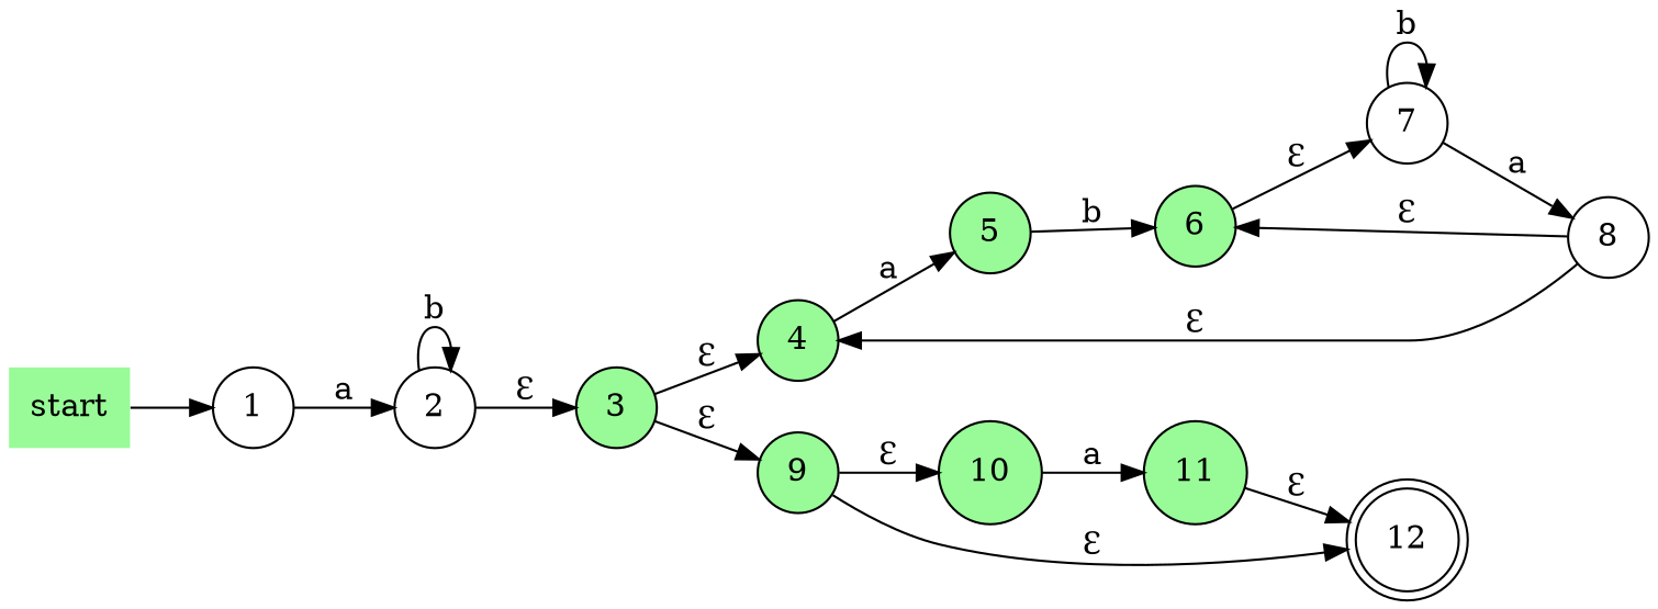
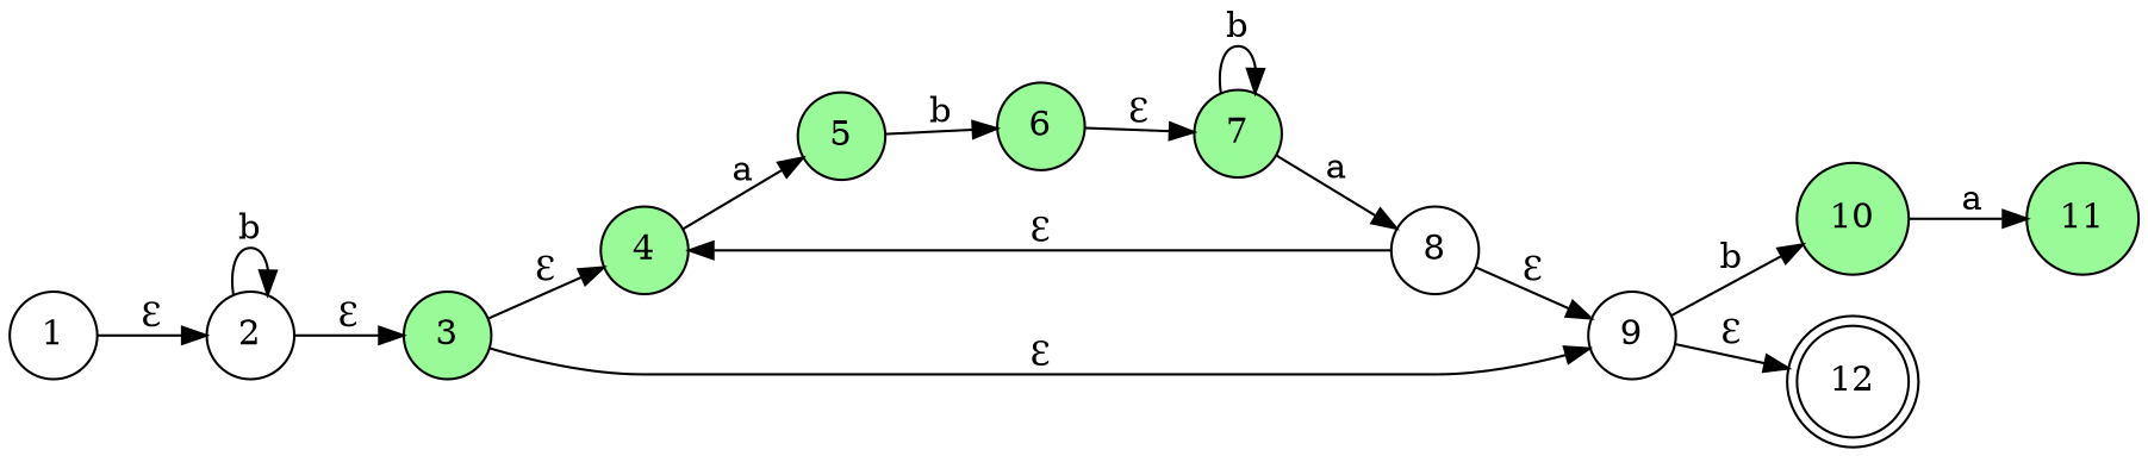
  digraph {
    rankdir=LR
    node [fillcolor=palegreen shape=circle style=filled]
-   start [shape=plaintext]
    1 [fillcolor=white]
    2 [fillcolor=white]
    3
    4
-   9
+   9 [fillcolor=white]
    5
    10
    12 [fillcolor=white shape=doublecircle]
    6
-   7 [fillcolor=white]
+   7
    8 [fillcolor=white]
    11
-   start -> 1
-   1 -> 2 [label=a]
+   1 -> 2 [label="ℇ"]
    2 -> 2 [label=b]
    2 -> 3 [label="ℇ"]
    3 -> 4 [label="ℇ"]
    3 -> 9 [label="ℇ"]
    4 -> 5 [label=a]
-   9 -> 10 [label="ℇ"]
+   9 -> 10 [label=b]
    9 -> 12 [label="ℇ"]
    5 -> 6 [label=b]
    10 -> 11 [label=a]
    6 -> 7 [label="ℇ"]
    7 -> 7 [label=b]
    7 -> 8 [label=a]
    8 -> 4 [label="ℇ"]
-   8 -> 6 [label="ℇ"]
-   11 -> 12 [label="ℇ"]
+   8 -> 9 [label="ℇ"]
  }
